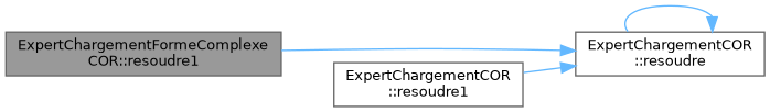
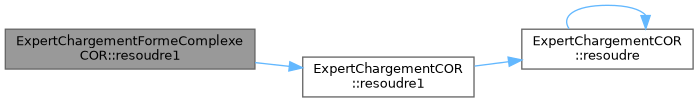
  digraph {
    rankdir=LR
    node [color=grey40 fillcolor=white fontname=Helvetica fontsize=10 shape=box style=filled]
    edge [color=steelblue1 fontname=Helvetica fontsize=10 labelfontname=Helvetica labelfontsize=10 style=solid]
    n1 [color=gray40 fillcolor=grey60 fontcolor=black height=0.2 label="ExpertChargementFormeComplexe\lCOR::resoudre1" width=0.4]
    n2 [height=0.2 label="ExpertChargementCOR\l::resoudre" width=0.4]
    n3 [height=0.2 label="ExpertChargementCOR\l::resoudre1" width=0.4]
-   n1 -> n2
+   n1 -> n3
    n2 -> n2
    n3 -> n2
  }
